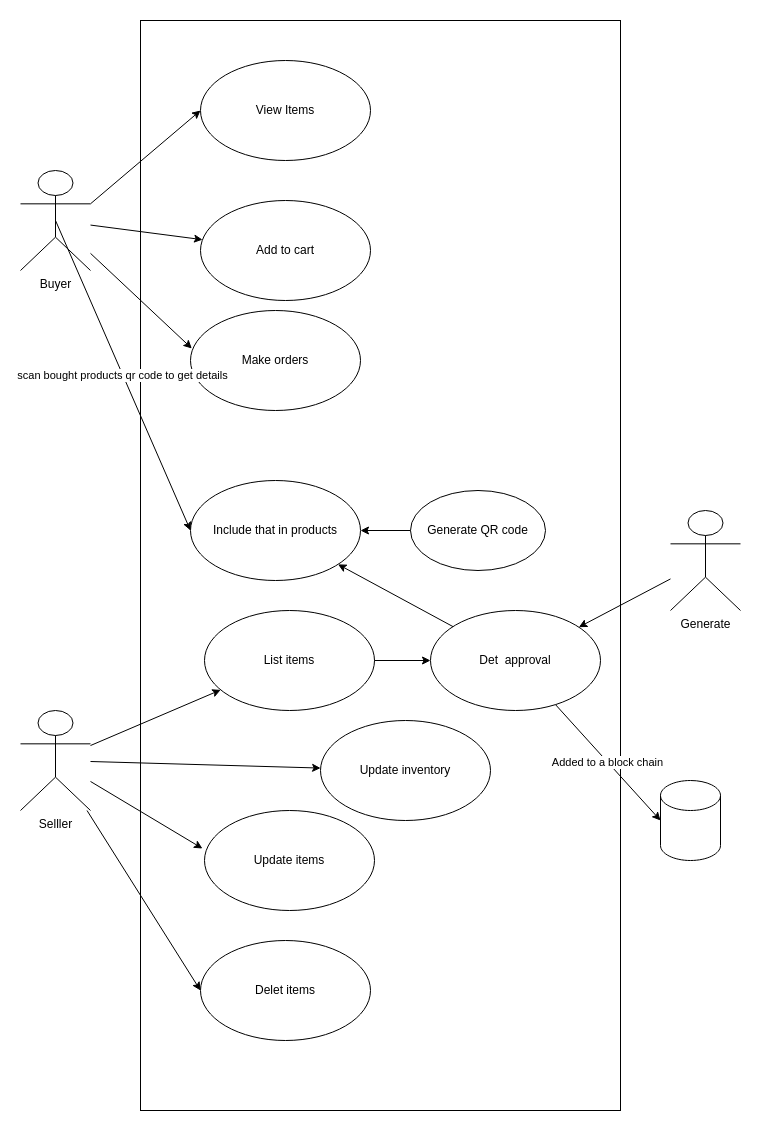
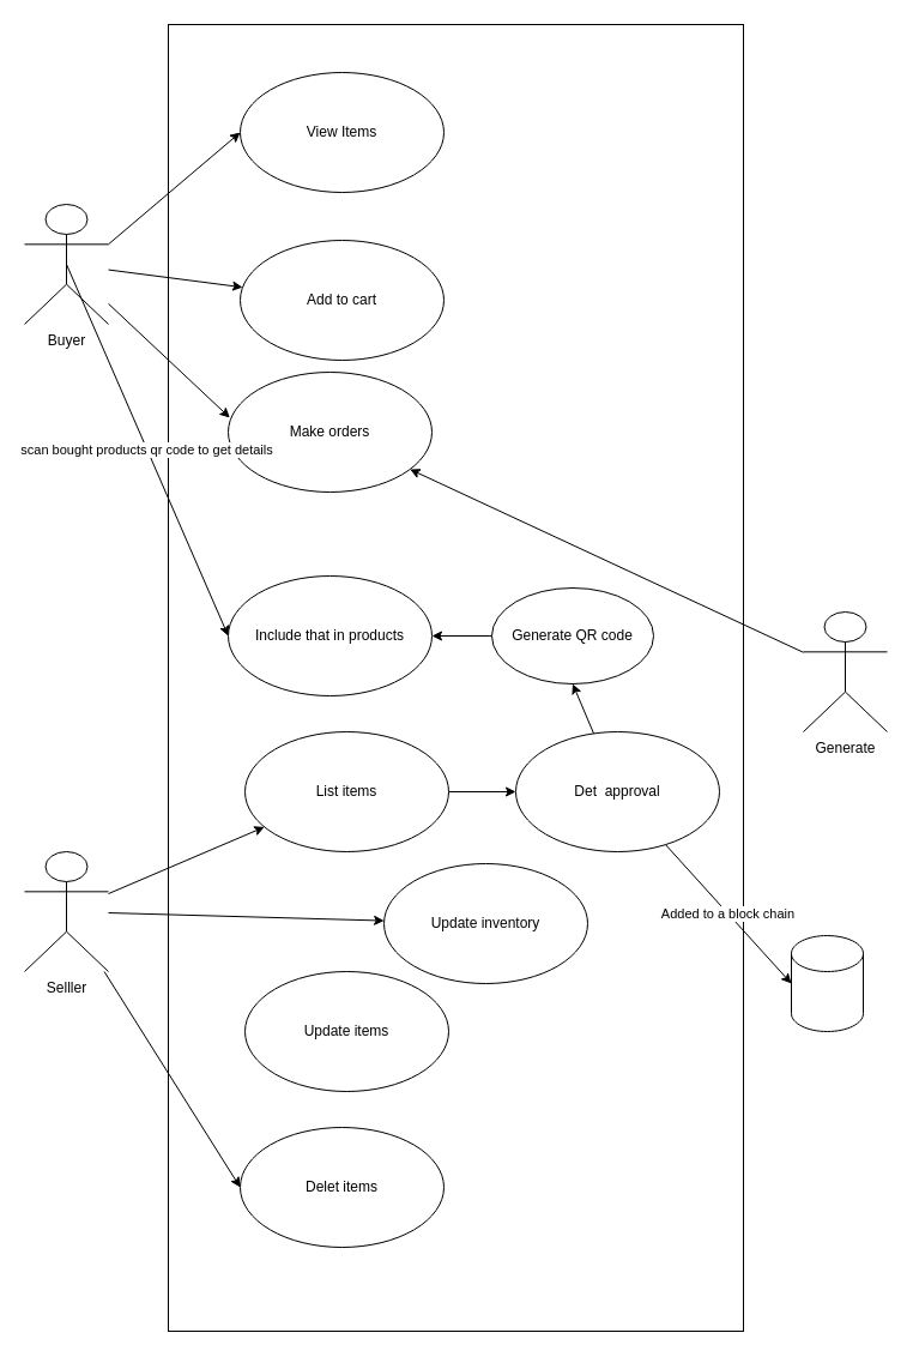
  <mxCell id="0" />
  <mxCell id="1" parent="0" />
  <mxCell id="2" value="" style="rounded=0;whiteSpace=wrap;html=1;fillColor=none;" vertex="1" parent="1"><mxGeometry x="140" y="20" width="480" height="1090" as="geometry" /></mxCell>
  <mxCell id="3" style="edgeStyle=none;html=1;exitX=1;exitY=0.333;exitDx=0;exitDy=0;exitPerimeter=0;entryX=0;entryY=0.5;entryDx=0;entryDy=0;" edge="1" parent="1" source="6" target="14"><mxGeometry relative="1" as="geometry" /></mxCell>
  <mxCell id="4" style="edgeStyle=none;html=1;" edge="1" parent="1" source="6" target="15"><mxGeometry relative="1" as="geometry" /></mxCell>
  <mxCell id="5" style="edgeStyle=none;html=1;entryX=0.008;entryY=0.38;entryDx=0;entryDy=0;entryPerimeter=0;" edge="1" parent="1" source="6" target="16"><mxGeometry relative="1" as="geometry" /></mxCell>
  <mxCell id="6" value="Buyer" style="shape=umlActor;verticalLabelPosition=bottom;verticalAlign=top;html=1;outlineConnect=0;fillColor=none;" vertex="1" parent="1"><mxGeometry x="20" y="170" width="70" height="100" as="geometry" /></mxCell>
- <mxCell id="7" style="edgeStyle=none;html=1;" edge="1" parent="1" source="8" target="21"><mxGeometry relative="1" as="geometry" /></mxCell>
+ <mxCell id="7" style="edgeStyle=none;html=1;" edge="1" parent="1" source="8" target="16"><mxGeometry relative="1" as="geometry" /></mxCell>
  <mxCell id="8" value="Generate" style="shape=umlActor;verticalLabelPosition=bottom;verticalAlign=top;html=1;outlineConnect=0;fillColor=none;" vertex="1" parent="1"><mxGeometry x="670" y="510" width="70" height="100" as="geometry" /></mxCell>
  <mxCell id="9" style="edgeStyle=none;html=1;" edge="1" parent="1" source="13" target="18"><mxGeometry relative="1" as="geometry" /></mxCell>
  <mxCell id="10" style="edgeStyle=none;html=1;" edge="1" parent="1" source="13" target="22"><mxGeometry relative="1" as="geometry" /></mxCell>
- <mxCell id="11" style="edgeStyle=none;html=1;entryX=-0.012;entryY=0.38;entryDx=0;entryDy=0;entryPerimeter=0;" edge="1" parent="1" source="13" target="23"><mxGeometry relative="1" as="geometry" /></mxCell>
  <mxCell id="12" style="edgeStyle=none;html=1;entryX=0;entryY=0.5;entryDx=0;entryDy=0;" edge="1" parent="1" source="13" target="24"><mxGeometry relative="1" as="geometry" /></mxCell>
  <mxCell id="13" value="Selller" style="shape=umlActor;verticalLabelPosition=bottom;verticalAlign=top;html=1;outlineConnect=0;fillColor=none;" vertex="1" parent="1"><mxGeometry x="20" y="710" width="70" height="100" as="geometry" /></mxCell>
  <mxCell id="14" value="View Items&lt;span style=&quot;color: rgba(0, 0, 0, 0); font-family: monospace; font-size: 0px; text-align: start;&quot;&gt;%3CmxGraphModel%3E%3Croot%3E%3CmxCell%20id%3D%220%22%2F%3E%3CmxCell%20id%3D%221%22%20parent%3D%220%22%2F%3E%3CmxCell%20id%3D%222%22%20value%3D%22Buyer%22%20style%3D%22shape%3DumlActor%3BverticalLabelPosition%3Dbottom%3BverticalAlign%3Dtop%3Bhtml%3D1%3BoutlineConnect%3D0%3BfillColor%3Dnone%3B%22%20vertex%3D%221%22%20parent%3D%221%22%3E%3CmxGeometry%20x%3D%2270%22%20y%3D%22390%22%20width%3D%2270%22%20height%3D%22100%22%20as%3D%22geometry%22%2F%3E%3C%2FmxCell%3E%3C%2Froot%3E%3C%2FmxGraphModel%3E&lt;/span&gt;&lt;span style=&quot;color: rgba(0, 0, 0, 0); font-family: monospace; font-size: 0px; text-align: start;&quot;&gt;%3CmxGraphModel%3E%3Croot%3E%3CmxCell%20id%3D%220%22%2F%3E%3CmxCell%20id%3D%221%22%20parent%3D%220%22%2F%3E%3CmxCell%20id%3D%222%22%20value%3D%22Buyer%22%20style%3D%22shape%3DumlActor%3BverticalLabelPosition%3Dbottom%3BverticalAlign%3Dtop%3Bhtml%3D1%3BoutlineConnect%3D0%3BfillColor%3Dnone%3B%22%20vertex%3D%221%22%20parent%3D%221%22%3E%3CmxGeometry%20x%3D%2270%22%20y%3D%22390%22%20width%3D%2270%22%20height%3D%22100%22%20as%3D%22geometry%22%2F%3E%3C%2FmxCell%3E%3C%2Froot%3E%3C%2FmxGraphModel%3E&lt;/span&gt;&lt;span style=&quot;color: rgba(0, 0, 0, 0); font-family: monospace; font-size: 0px; text-align: start;&quot;&gt;%3CmxGraphModel%3E%3Croot%3E%3CmxCell%20id%3D%220%22%2F%3E%3CmxCell%20id%3D%221%22%20parent%3D%220%22%2F%3E%3CmxCell%20id%3D%222%22%20value%3D%22Buyer%22%20style%3D%22shape%3DumlActor%3BverticalLabelPosition%3Dbottom%3BverticalAlign%3Dtop%3Bhtml%3D1%3BoutlineConnect%3D0%3BfillColor%3Dnone%3B%22%20vertex%3D%221%22%20parent%3D%221%22%3E%3CmxGeometry%20x%3D%2270%22%20y%3D%22390%22%20width%3D%2270%22%20height%3D%22100%22%20as%3D%22geometry%22%2F%3E%3C%2FmxCell%3E%3C%2Froot%3E%3C%2FmxGraphModel%3E&lt;/span&gt;" style="ellipse;whiteSpace=wrap;html=1;fillColor=none;" vertex="1" parent="1"><mxGeometry x="200" y="60" width="170" height="100" as="geometry" /></mxCell>
  <mxCell id="15" value="Add to cart&lt;span style=&quot;color: rgba(0, 0, 0, 0); font-family: monospace; font-size: 0px; text-align: start;&quot;&gt;%3CmxGraphModel%3E%3Croot%3E%3CmxCell%20id%3D%220%22%2F%3E%3CmxCell%20id%3D%221%22%20parent%3D%220%22%2F%3E%3CmxCell%20id%3D%222%22%20value%3D%22View%20Items%26lt%3Bspan%20style%3D%26quot%3Bcolor%3A%20rgba(0%2C%200%2C%200%2C%200)%3B%20font-family%3A%20monospace%3B%20font-size%3A%200px%3B%20text-align%3A%20start%3B%26quot%3B%26gt%3B%253CmxGraphModel%253E%253Croot%253E%253CmxCell%2520id%253D%25220%2522%252F%253E%253CmxCell%2520id%253D%25221%2522%2520parent%253D%25220%2522%252F%253E%253CmxCell%2520id%253D%25222%2522%2520value%253D%2522Buyer%2522%2520style%253D%2522shape%253DumlActor%253BverticalLabelPosition%253Dbottom%253BverticalAlign%253Dtop%253Bhtml%253D1%253BoutlineConnect%253D0%253BfillColor%253Dnone%253B%2522%2520vertex%253D%25221%2522%2520parent%253D%25221%2522%253E%253CmxGeometry%2520x%253D%252270%2522%2520y%253D%2522390%2522%2520width%253D%252270%2522%2520height%253D%2522100%2522%2520as%253D%2522geometry%2522%252F%253E%253C%252FmxCell%253E%253C%252Froot%253E%253C%252FmxGraphModel%253E%26lt%3B%2Fspan%26gt%3B%26lt%3Bspan%20style%3D%26quot%3Bcolor%3A%20rgba(0%2C%200%2C%200%2C%200)%3B%20font-family%3A%20monospace%3B%20font-size%3A%200px%3B%20text-align%3A%20start%3B%26quot%3B%26gt%3B%253CmxGraphModel%253E%253Croot%253E%253CmxCell%2520id%253D%25220%2522%252F%253E%253CmxCell%2520id%253D%25221%2522%2520parent%253D%25220%2522%252F%253E%253CmxCell%2520id%253D%25222%2522%2520value%253D%2522Buyer%2522%2520style%253D%2522shape%253DumlActor%253BverticalLabelPosition%253Dbottom%253BverticalAlign%253Dtop%253Bhtml%253D1%253BoutlineConnect%253D0%253BfillColor%253Dnone%253B%2522%2520vertex%253D%25221%2522%2520parent%253D%25221%2522%253E%253CmxGeometry%2520x%253D%252270%2522%2520y%253D%2522390%2522%2520width%253D%252270%2522%2520height%253D%2522100%2522%2520as%253D%2522geometry%2522%252F%253E%253C%252FmxCell%253E%253C%252Froot%253E%253C%252FmxGraphModel%253E%26lt%3B%2Fspan%26gt%3B%26lt%3Bspan%20style%3D%26quot%3Bcolor%3A%20rgba(0%2C%200%2C%200%2C%200)%3B%20font-family%3A%20monospace%3B%20font-size%3A%200px%3B%20text-align%3A%20start%3B%26quot%3B%26gt%3B%253CmxGraphModel%253E%253Croot%253E%253CmxCell%2520id%253D%25220%2522%252F%253E%253CmxCell%2520id%253D%25221%2522%2520parent%253D%25220%2522%252F%253E%253CmxCell%2520id%253D%25222%2522%2520value%253D%2522Buyer%2522%2520style%253D%2522shape%253DumlActor%253BverticalLabelPosition%253Dbottom%253BverticalAlign%253Dtop%253Bhtml%253D1%253BoutlineConnect%253D0%253BfillColor%253Dnone%253B%2522%2520vertex%253D%25221%2522%2520parent%253D%25221%2522%253E%253CmxGeometry%2520x%253D%252270%2522%2520y%253D%2522390%2522%2520width%253D%252270%2522%2520height%253D%2522100%2522%2520as%253D%2522geometry%2522%252F%253E%253C%252FmxCell%253E%253C%252Froot%253E%253C%252FmxGraphModel%253E%26lt%3B%2Fspan%26gt%3B%22%20style%3D%22ellipse%3BwhiteSpace%3Dwrap%3Bhtml%3D1%3BfillColor%3Dnone%3B%22%20vertex%3D%221%22%20parent%3D%221%22%3E%3CmxGeometry%20x%3D%22280%22%20y%3D%22330%22%20width%3D%22170%22%20height%3D%22100%22%20as%3D%22geometry%22%2F%3E%3C%2FmxCell%3E%3C%2Froot%3E%3C%2FmxGraphModel%3E&lt;/span&gt;" style="ellipse;whiteSpace=wrap;html=1;fillColor=none;" vertex="1" parent="1"><mxGeometry x="200" y="200" width="170" height="100" as="geometry" /></mxCell>
  <mxCell id="16" value="Make orders" style="ellipse;whiteSpace=wrap;html=1;fillColor=none;" vertex="1" parent="1"><mxGeometry x="190" y="310" width="170" height="100" as="geometry" /></mxCell>
  <mxCell id="17" value="" style="edgeStyle=none;html=1;" edge="1" parent="1" source="18" target="21"><mxGeometry relative="1" as="geometry" /></mxCell>
  <mxCell id="18" value="List items&lt;span style=&quot;color: rgba(0, 0, 0, 0); font-family: monospace; font-size: 0px; text-align: start;&quot;&gt;%3CmxGraphModel%3E%3Croot%3E%3CmxCell%20id%3D%220%22%2F%3E%3CmxCell%20id%3D%221%22%20parent%3D%220%22%2F%3E%3CmxCell%20id%3D%222%22%20value%3D%22View%20Items%26lt%3Bspan%20style%3D%26quot%3Bcolor%3A%20rgba(0%2C%200%2C%200%2C%200)%3B%20font-family%3A%20monospace%3B%20font-size%3A%200px%3B%20text-align%3A%20start%3B%26quot%3B%26gt%3B%253CmxGraphModel%253E%253Croot%253E%253CmxCell%2520id%253D%25220%2522%252F%253E%253CmxCell%2520id%253D%25221%2522%2520parent%253D%25220%2522%252F%253E%253CmxCell%2520id%253D%25222%2522%2520value%253D%2522Buyer%2522%2520style%253D%2522shape%253DumlActor%253BverticalLabelPosition%253Dbottom%253BverticalAlign%253Dtop%253Bhtml%253D1%253BoutlineConnect%253D0%253BfillColor%253Dnone%253B%2522%2520vertex%253D%25221%2522%2520parent%253D%25221%2522%253E%253CmxGeometry%2520x%253D%252270%2522%2520y%253D%2522390%2522%2520width%253D%252270%2522%2520height%253D%2522100%2522%2520as%253D%2522geometry%2522%252F%253E%253C%252FmxCell%253E%253C%252Froot%253E%253C%252FmxGraphModel%253E%26lt%3B%2Fspan%26gt%3B%26lt%3Bspan%20style%3D%26quot%3Bcolor%3A%20rgba(0%2C%200%2C%200%2C%200)%3B%20font-family%3A%20monospace%3B%20font-size%3A%200px%3B%20text-align%3A%20start%3B%26quot%3B%26gt%3B%253CmxGraphModel%253E%253Croot%253E%253CmxCell%2520id%253D%25220%2522%252F%253E%253CmxCell%2520id%253D%25221%2522%2520parent%253D%25220%2522%252F%253E%253CmxCell%2520id%253D%25222%2522%2520value%253D%2522Buyer%2522%2520style%253D%2522shape%253DumlActor%253BverticalLabelPosition%253Dbottom%253BverticalAlign%253Dtop%253Bhtml%253D1%253BoutlineConnect%253D0%253BfillColor%253Dnone%253B%2522%2520vertex%253D%25221%2522%2520parent%253D%25221%2522%253E%253CmxGeometry%2520x%253D%252270%2522%2520y%253D%2522390%2522%2520width%253D%252270%2522%2520height%253D%2522100%2522%2520as%253D%2522geometry%2522%252F%253E%253C%252FmxCell%253E%253C%252Froot%253E%253C%252FmxGraphModel%253E%26lt%3B%2Fspan%26gt%3B%26lt%3Bspan%20style%3D%26quot%3Bcolor%3A%20rgba(0%2C%200%2C%200%2C%200)%3B%20font-family%3A%20monospace%3B%20font-size%3A%200px%3B%20text-align%3A%20start%3B%26quot%3B%26gt%3B%253CmxGraphModel%253E%253Croot%253E%253CmxCell%2520id%253D%25220%2522%252F%253E%253CmxCell%2520id%253D%25221%2522%2520parent%253D%25220%2522%252F%253E%253CmxCell%2520id%253D%25222%2522%2520value%253D%2522Buyer%2522%2520style%253D%2522shape%253DumlActor%253BverticalLabelPosition%253Dbottom%253BverticalAlign%253Dtop%253Bhtml%253D1%253BoutlineConnect%253D0%253BfillColor%253Dnone%253B%2522%2520vertex%253D%25221%2522%2520parent%253D%25221%2522%253E%253CmxGeometry%2520x%253D%252270%2522%2520y%253D%2522390%2522%2520width%253D%252270%2522%2520height%253D%2522100%2522%2520as%253D%2522geometry%2522%252F%253E%253C%252FmxCell%253E%253C%252Froot%253E%253C%252FmxGraphModel%253E%26lt%3B%2Fspan%26gt%3B%22%20style%3D%22ellipse%3BwhiteSpace%3Dwrap%3Bhtml%3D1%3BfillColor%3Dnone%3B%22%20vertex%3D%221%22%20parent%3D%221%22%3E%3CmxGeometry%20x%3D%22280%22%20y%3D%22330%22%20width%3D%22170%22%20height%3D%22100%22%20as%3D%22geometry%22%2F%3E%3C%2FmxCell%3E%3C%2Froot%3E%3C%2FmxGraphModel%3E&lt;/span&gt;" style="ellipse;whiteSpace=wrap;html=1;fillColor=none;" vertex="1" parent="1"><mxGeometry x="204" y="610" width="170" height="100" as="geometry" /></mxCell>
- <mxCell id="19" style="edgeStyle=none;html=1;" edge="1" parent="1" source="21" target="27"><mxGeometry relative="1" as="geometry" /></mxCell>
+ <mxCell id="19" style="edgeStyle=none;html=1;entryX=0.5;entryY=1;entryDx=0;entryDy=0;" edge="1" parent="1" source="21" target="26"><mxGeometry relative="1" as="geometry" /></mxCell>
  <mxCell id="20" value="Added to a block chain" style="edgeStyle=none;html=1;entryX=0;entryY=0.5;entryDx=0;entryDy=0;entryPerimeter=0;" edge="1" parent="1" source="21" target="29"><mxGeometry relative="1" as="geometry" /></mxCell>
  <mxCell id="21" value="Det&amp;nbsp; approval" style="ellipse;whiteSpace=wrap;html=1;fillColor=none;" vertex="1" parent="1"><mxGeometry x="430" y="610" width="170" height="100" as="geometry" /></mxCell>
  <mxCell id="22" value="Update inventory" style="ellipse;whiteSpace=wrap;html=1;fillColor=none;" vertex="1" parent="1"><mxGeometry x="320" y="720" width="170" height="100" as="geometry" /></mxCell>
  <mxCell id="23" value="Update items" style="ellipse;whiteSpace=wrap;html=1;fillColor=none;" vertex="1" parent="1"><mxGeometry x="204" y="810" width="170" height="100" as="geometry" /></mxCell>
  <mxCell id="24" value="Delet items" style="ellipse;whiteSpace=wrap;html=1;fillColor=none;" vertex="1" parent="1"><mxGeometry x="200" y="940" width="170" height="100" as="geometry" /></mxCell>
  <mxCell id="25" value="" style="edgeStyle=none;html=1;" edge="1" parent="1" source="26" target="27"><mxGeometry relative="1" as="geometry" /></mxCell>
  <mxCell id="26" value="Generate QR code" style="ellipse;whiteSpace=wrap;html=1;fillColor=none;" vertex="1" parent="1"><mxGeometry x="410" y="490" width="135" height="80" as="geometry" /></mxCell>
  <mxCell id="27" value="Include that in products" style="ellipse;whiteSpace=wrap;html=1;fillColor=none;" vertex="1" parent="1"><mxGeometry x="190" y="480" width="170" height="100" as="geometry" /></mxCell>
  <mxCell id="28" value="scan bought products qr code to get details" style="endArrow=classic;html=1;exitX=0.5;exitY=0.5;exitDx=0;exitDy=0;exitPerimeter=0;entryX=0;entryY=0.5;entryDx=0;entryDy=0;" edge="1" parent="1" source="6" target="27"><mxGeometry width="50" height="50" relative="1" as="geometry"><mxPoint x="300" y="270" as="sourcePoint" /><mxPoint x="350" y="220" as="targetPoint" /></mxGeometry></mxCell>
  <mxCell id="29" value="" style="shape=cylinder3;whiteSpace=wrap;html=1;boundedLbl=1;backgroundOutline=1;size=15;fillColor=none;" vertex="1" parent="1"><mxGeometry x="660" y="780" width="60" height="80" as="geometry" /></mxCell>
